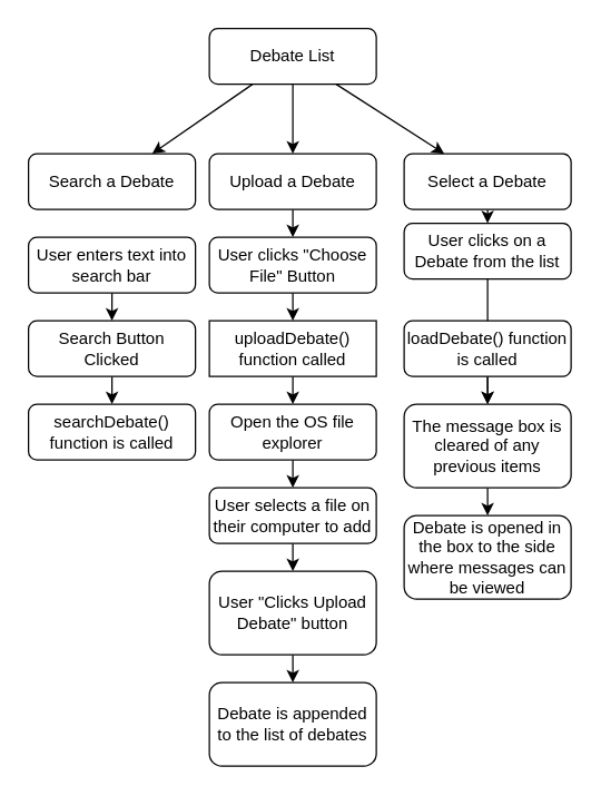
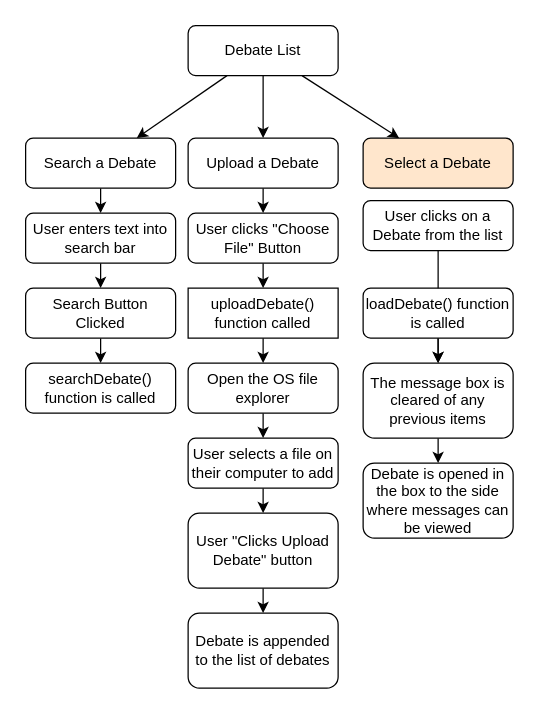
  <mxCell id="0" />
  <mxCell id="1" parent="0" />
  <mxCell id="2" style="edgeStyle=none;html=1;" parent="1" source="5" target="7" edge="1"><mxGeometry relative="1" as="geometry" /></mxCell>
  <mxCell id="3" style="edgeStyle=none;html=1;" parent="1" source="5" target="14" edge="1"><mxGeometry relative="1" as="geometry" /></mxCell>
  <mxCell id="4" style="edgeStyle=none;html=1;" parent="1" source="5" target="25" edge="1"><mxGeometry relative="1" as="geometry" /></mxCell>
  <mxCell id="5" value="Debate List" style="rounded=1;whiteSpace=wrap;html=1;fontSize=12;glass=0;strokeWidth=1;shadow=0;" parent="1" vertex="1"><mxGeometry x="150" width="120" height="40" as="geometry" y="20" /></mxCell>
+ <mxCell id="6" value="" style="edgeStyle=none;html=1;" parent="1" source="7" target="9" edge="1"><mxGeometry relative="1" as="geometry" /></mxCell>
  <mxCell id="7" value="Search a Debate" style="rounded=1;whiteSpace=wrap;html=1;fontSize=12;glass=0;strokeWidth=1;shadow=0;" parent="1" vertex="1"><mxGeometry x="20" y="110" width="120" height="40" as="geometry" /></mxCell>
  <mxCell id="8" value="" style="edgeStyle=none;html=1;" parent="1" source="9" target="11" edge="1"><mxGeometry relative="1" as="geometry" /></mxCell>
  <mxCell id="9" value="User enters text into search bar" style="rounded=1;whiteSpace=wrap;html=1;fontSize=12;glass=0;strokeWidth=1;shadow=0;" parent="1" vertex="1"><mxGeometry x="20" y="170" width="120" height="40" as="geometry" /></mxCell>
  <mxCell id="10" value="" style="edgeStyle=none;html=1;" parent="1" source="11" target="12" edge="1"><mxGeometry relative="1" as="geometry" /></mxCell>
  <mxCell id="11" value="Search Button Clicked" style="rounded=1;whiteSpace=wrap;html=1;fontSize=12;glass=0;strokeWidth=1;shadow=0;" parent="1" vertex="1"><mxGeometry x="20" y="230" width="120" height="40" as="geometry" /></mxCell>
  <mxCell id="12" value="searchDebate() function is called" style="rounded=1;whiteSpace=wrap;html=1;fontSize=12;glass=0;strokeWidth=1;shadow=0;" parent="1" vertex="1"><mxGeometry x="20" y="290" width="120" height="40" as="geometry" /></mxCell>
  <mxCell id="13" value="" style="edgeStyle=none;html=1;" edge="1" parent="1" source="14"><mxGeometry relative="1" as="geometry"><mxPoint x="210" y="170" as="targetPoint" /></mxGeometry></mxCell>
  <mxCell id="14" value="Upload a Debate" style="rounded=1;whiteSpace=wrap;html=1;fontSize=12;glass=0;strokeWidth=1;shadow=0;" parent="1" vertex="1"><mxGeometry x="150" y="110" width="120" height="40" as="geometry" /></mxCell>
  <mxCell id="15" value="" style="edgeStyle=none;html=1;" parent="1" source="16" target="18" edge="1"><mxGeometry relative="1" as="geometry" /></mxCell>
  <mxCell id="16" value="User selects a file on their computer to add" style="rounded=1;whiteSpace=wrap;html=1;fontSize=12;glass=0;strokeWidth=1;shadow=0;" parent="1" vertex="1"><mxGeometry x="150" y="350" width="120" height="40" as="geometry" /></mxCell>
  <mxCell id="17" value="" style="edgeStyle=none;html=1;" parent="1" source="18" target="23" edge="1"><mxGeometry relative="1" as="geometry" /></mxCell>
  <mxCell id="18" value="User &quot;Clicks Upload Debate&quot; button" style="whiteSpace=wrap;html=1;rounded=1;glass=0;strokeWidth=1;shadow=0;" parent="1" vertex="1"><mxGeometry x="150" y="410" width="120" height="60" as="geometry" /></mxCell>
  <mxCell id="19" style="edgeStyle=none;html=1;entryX=0.5;entryY=0;entryDx=0;entryDy=0;" parent="1" source="20" target="16" edge="1"><mxGeometry relative="1" as="geometry" /></mxCell>
  <mxCell id="20" value="Open the OS file explorer" style="rounded=1;whiteSpace=wrap;html=1;fontSize=12;glass=0;strokeWidth=1;shadow=0;" parent="1" vertex="1"><mxGeometry x="150" y="290" width="120" height="40" as="geometry" /></mxCell>
  <mxCell id="21" value="" style="edgeStyle=none;html=1;" edge="1" parent="1" source="22" target="35"><mxGeometry relative="1" as="geometry" /></mxCell>
  <mxCell id="22" value="User clicks &quot;Choose File&quot; Button" style="rounded=1;whiteSpace=wrap;html=1;fontSize=12;glass=0;strokeWidth=1;shadow=0;" parent="1" vertex="1"><mxGeometry x="150" y="170" width="120" height="40" as="geometry" /></mxCell>
  <mxCell id="23" value="Debate is appended to the list of debates" style="whiteSpace=wrap;html=1;rounded=1;glass=0;strokeWidth=1;shadow=0;" parent="1" vertex="1"><mxGeometry x="150" y="490" width="120" height="60" as="geometry" /></mxCell>
- <mxCell id="24" value="" style="edgeStyle=none;html=1;" parent="1" source="25" target="27" edge="1"><mxGeometry relative="1" as="geometry" /></mxCell>
- <mxCell id="25" value="Select a Debate" style="rounded=1;whiteSpace=wrap;html=1;fontSize=12;glass=0;strokeWidth=1;shadow=0;" parent="1" vertex="1"><mxGeometry x="290" y="110" width="120" height="40" as="geometry" /></mxCell>
+ <mxCell id="25" value="Select a Debate" style="rounded=1;whiteSpace=wrap;html=1;fontSize=12;glass=0;strokeWidth=1;shadow=0;fillColor=#ffe6cc;" parent="1" vertex="1"><mxGeometry x="290" y="110" width="120" height="40" as="geometry" /></mxCell>
  <mxCell id="26" value="" style="edgeStyle=none;html=1;" parent="1" source="27" target="32" edge="1"><mxGeometry relative="1" as="geometry" /></mxCell>
  <mxCell id="27" value="User clicks on a Debate from the list" style="rounded=1;whiteSpace=wrap;html=1;fontSize=12;glass=0;strokeWidth=1;shadow=0;" parent="1" vertex="1"><mxGeometry x="290" y="160" width="120" height="40" as="geometry" /></mxCell>
  <mxCell id="28" value="" style="edgeStyle=none;html=1;" parent="1" source="29" target="32" edge="1"><mxGeometry relative="1" as="geometry" /></mxCell>
  <mxCell id="29" value="loadDebate() function is called" style="rounded=1;whiteSpace=wrap;html=1;fontSize=12;glass=0;strokeWidth=1;shadow=0;" parent="1" vertex="1"><mxGeometry x="290" y="230" width="120" height="40" as="geometry" /></mxCell>
  <mxCell id="30" value="Debate is opened in the box to the side where messages can be viewed" style="rounded=1;whiteSpace=wrap;html=1;fontSize=12;glass=0;strokeWidth=1;shadow=0;" parent="1" vertex="1"><mxGeometry x="290" y="370" width="120" height="60" as="geometry" /></mxCell>
  <mxCell id="31" value="" style="edgeStyle=none;html=1;" parent="1" source="32" target="30" edge="1"><mxGeometry relative="1" as="geometry" /></mxCell>
  <mxCell id="32" value="The message box is cleared of any previous items" style="rounded=1;whiteSpace=wrap;html=1;fontSize=12;glass=0;strokeWidth=1;shadow=0;" parent="1" vertex="1"><mxGeometry x="290" y="290" width="120" height="60" as="geometry" /></mxCell>
  <mxCell id="33" value="" style="edgeStyle=none;html=1;" edge="1" parent="1" target="22"><mxGeometry relative="1" as="geometry"><mxPoint x="210" y="210" as="sourcePoint" /></mxGeometry></mxCell>
  <mxCell id="34" value="" style="edgeStyle=none;html=1;" edge="1" parent="1" source="35" target="20"><mxGeometry relative="1" as="geometry" /></mxCell>
  <mxCell id="35" value="uploadDebate() function called" style="whiteSpace=wrap;html=1;fontSize=12;glass=0;strokeWidth=1;shadow=0;rounded=0;" vertex="1" parent="1"><mxGeometry x="150" y="230" width="120" height="40" as="geometry" /></mxCell>
